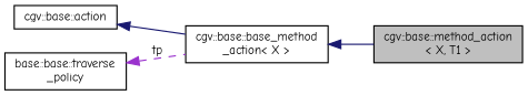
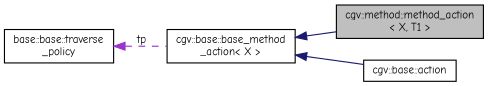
  digraph {
    fontname="Comic Neue"
    rankdir=LR
    node [color=black fontname="Comic Neue" fontsize=10 shape=record]
    edge [color=midnightblue dir=back fontname="Comic Neue" fontsize=10 labelfontname=Helvetica labelfontsize=10 style=solid]
-   n1 [fillcolor=grey75 fontcolor=black height=0.2 label="cgv::base::method_action\l\< X, T1 \>" style=filled width=0.4]
+   n1 [fillcolor=grey75 fontcolor=black height=0.2 label="cgv::method::method_action\l\< X, T1 \>" style=filled width=0.4]
    n2 [height=0.2 label="cgv::base::base_method\l_action\< X \>" width=0.4]
    n3 [height=0.2 label="cgv::base::action" width=0.4]
    n4 [height=0.2 label="base::base::traverse\l_policy" width=0.4]
    n2 -> n1
-   n3 -> n2
+   n2 -> n3
    n4 -> n2 [color=darkorchid3 label=" tp" style=dashed]
  }
